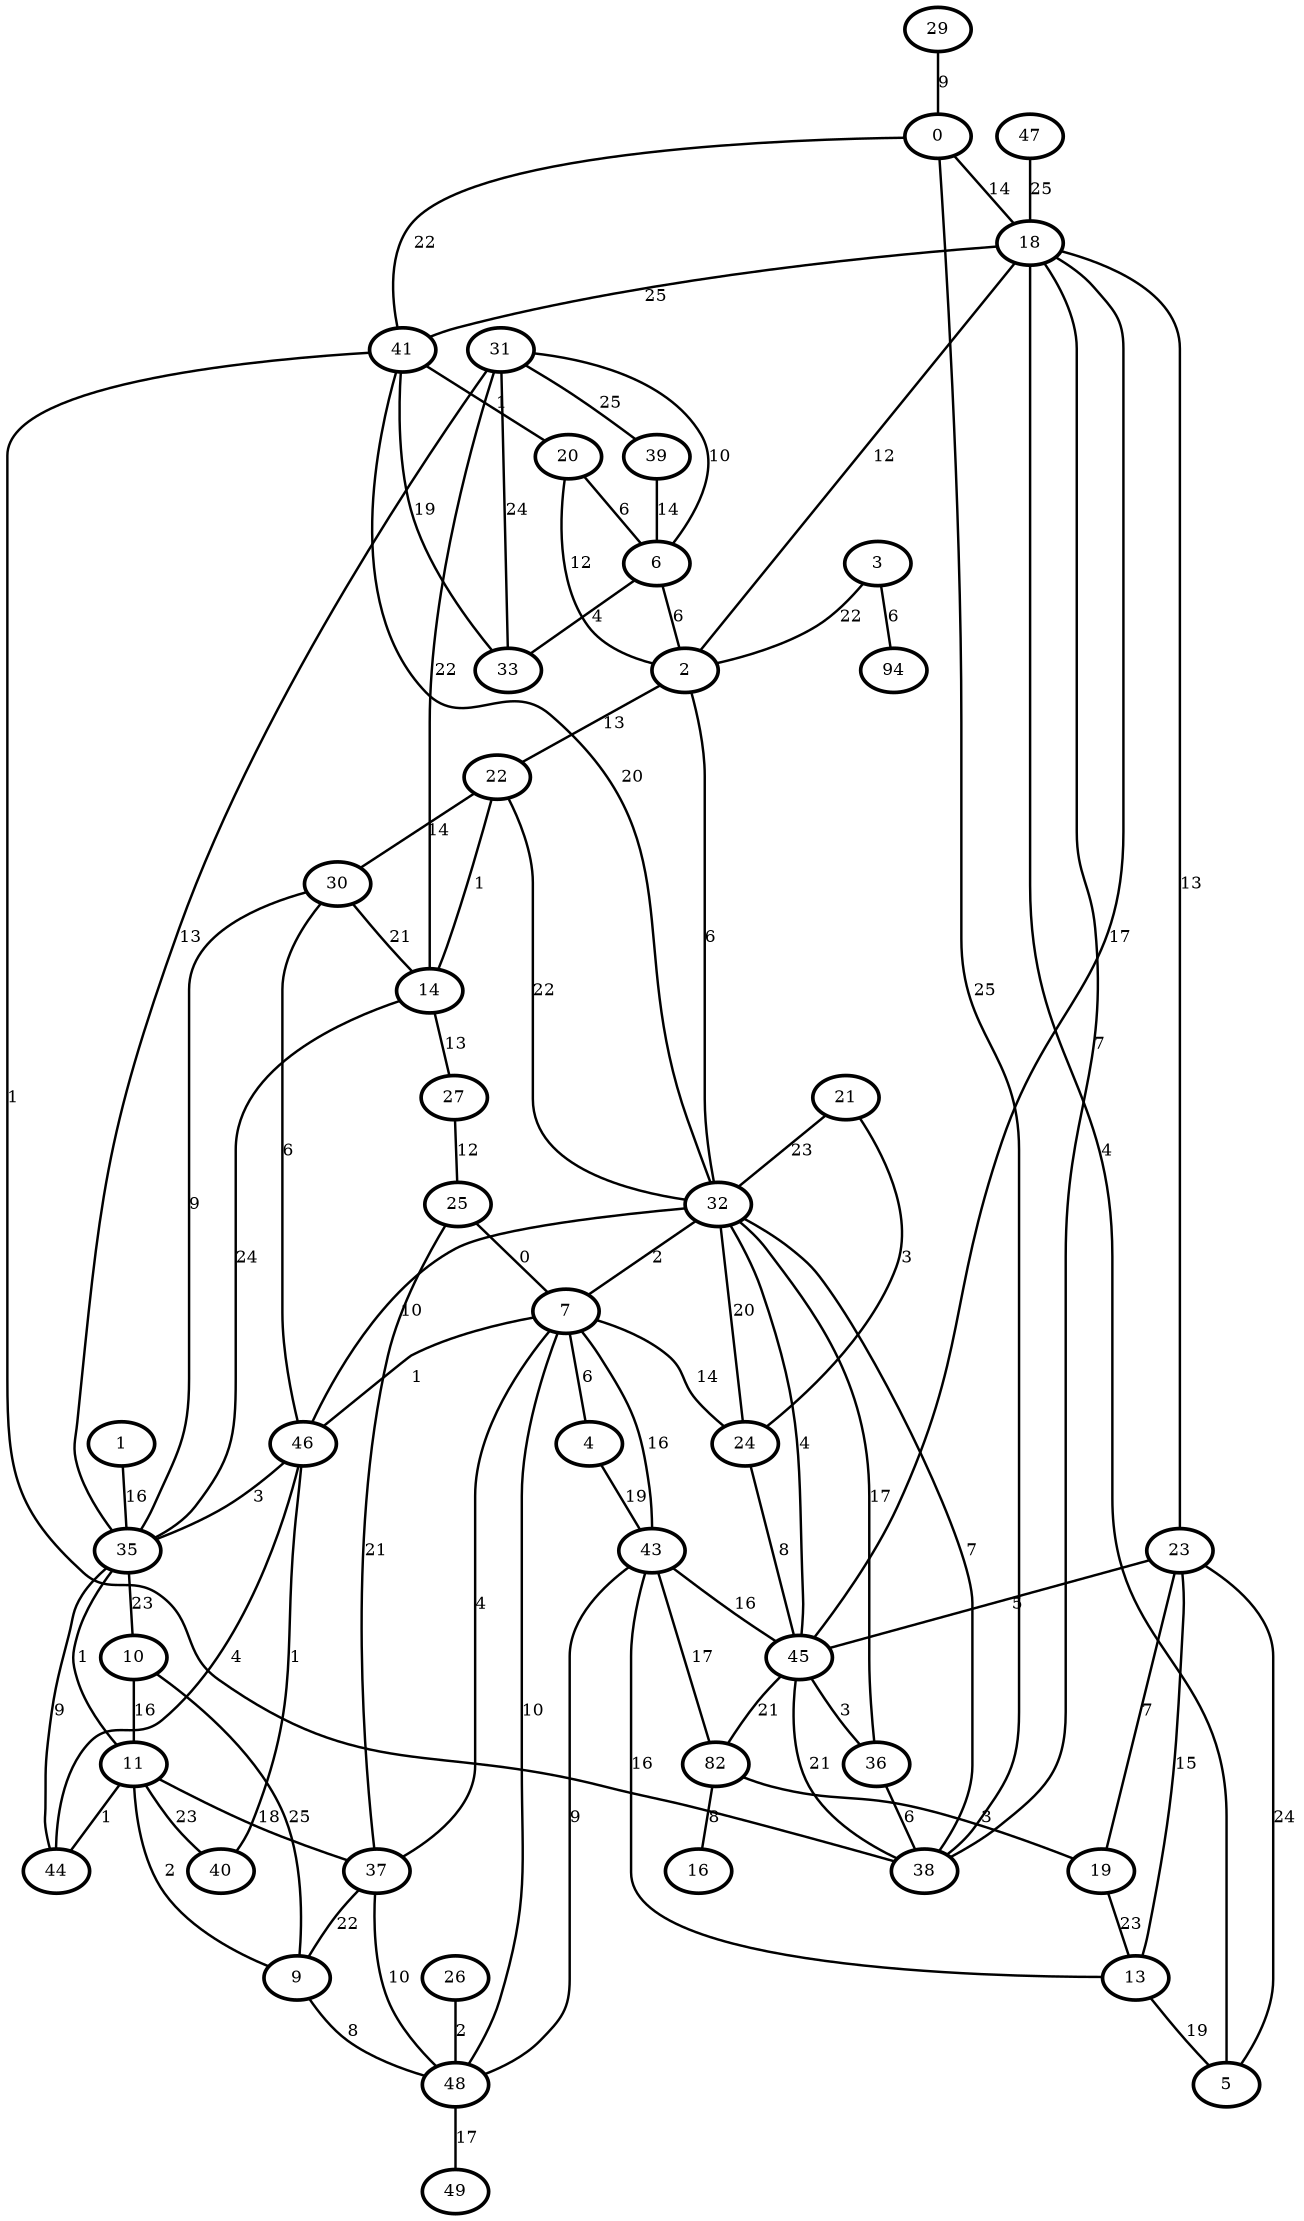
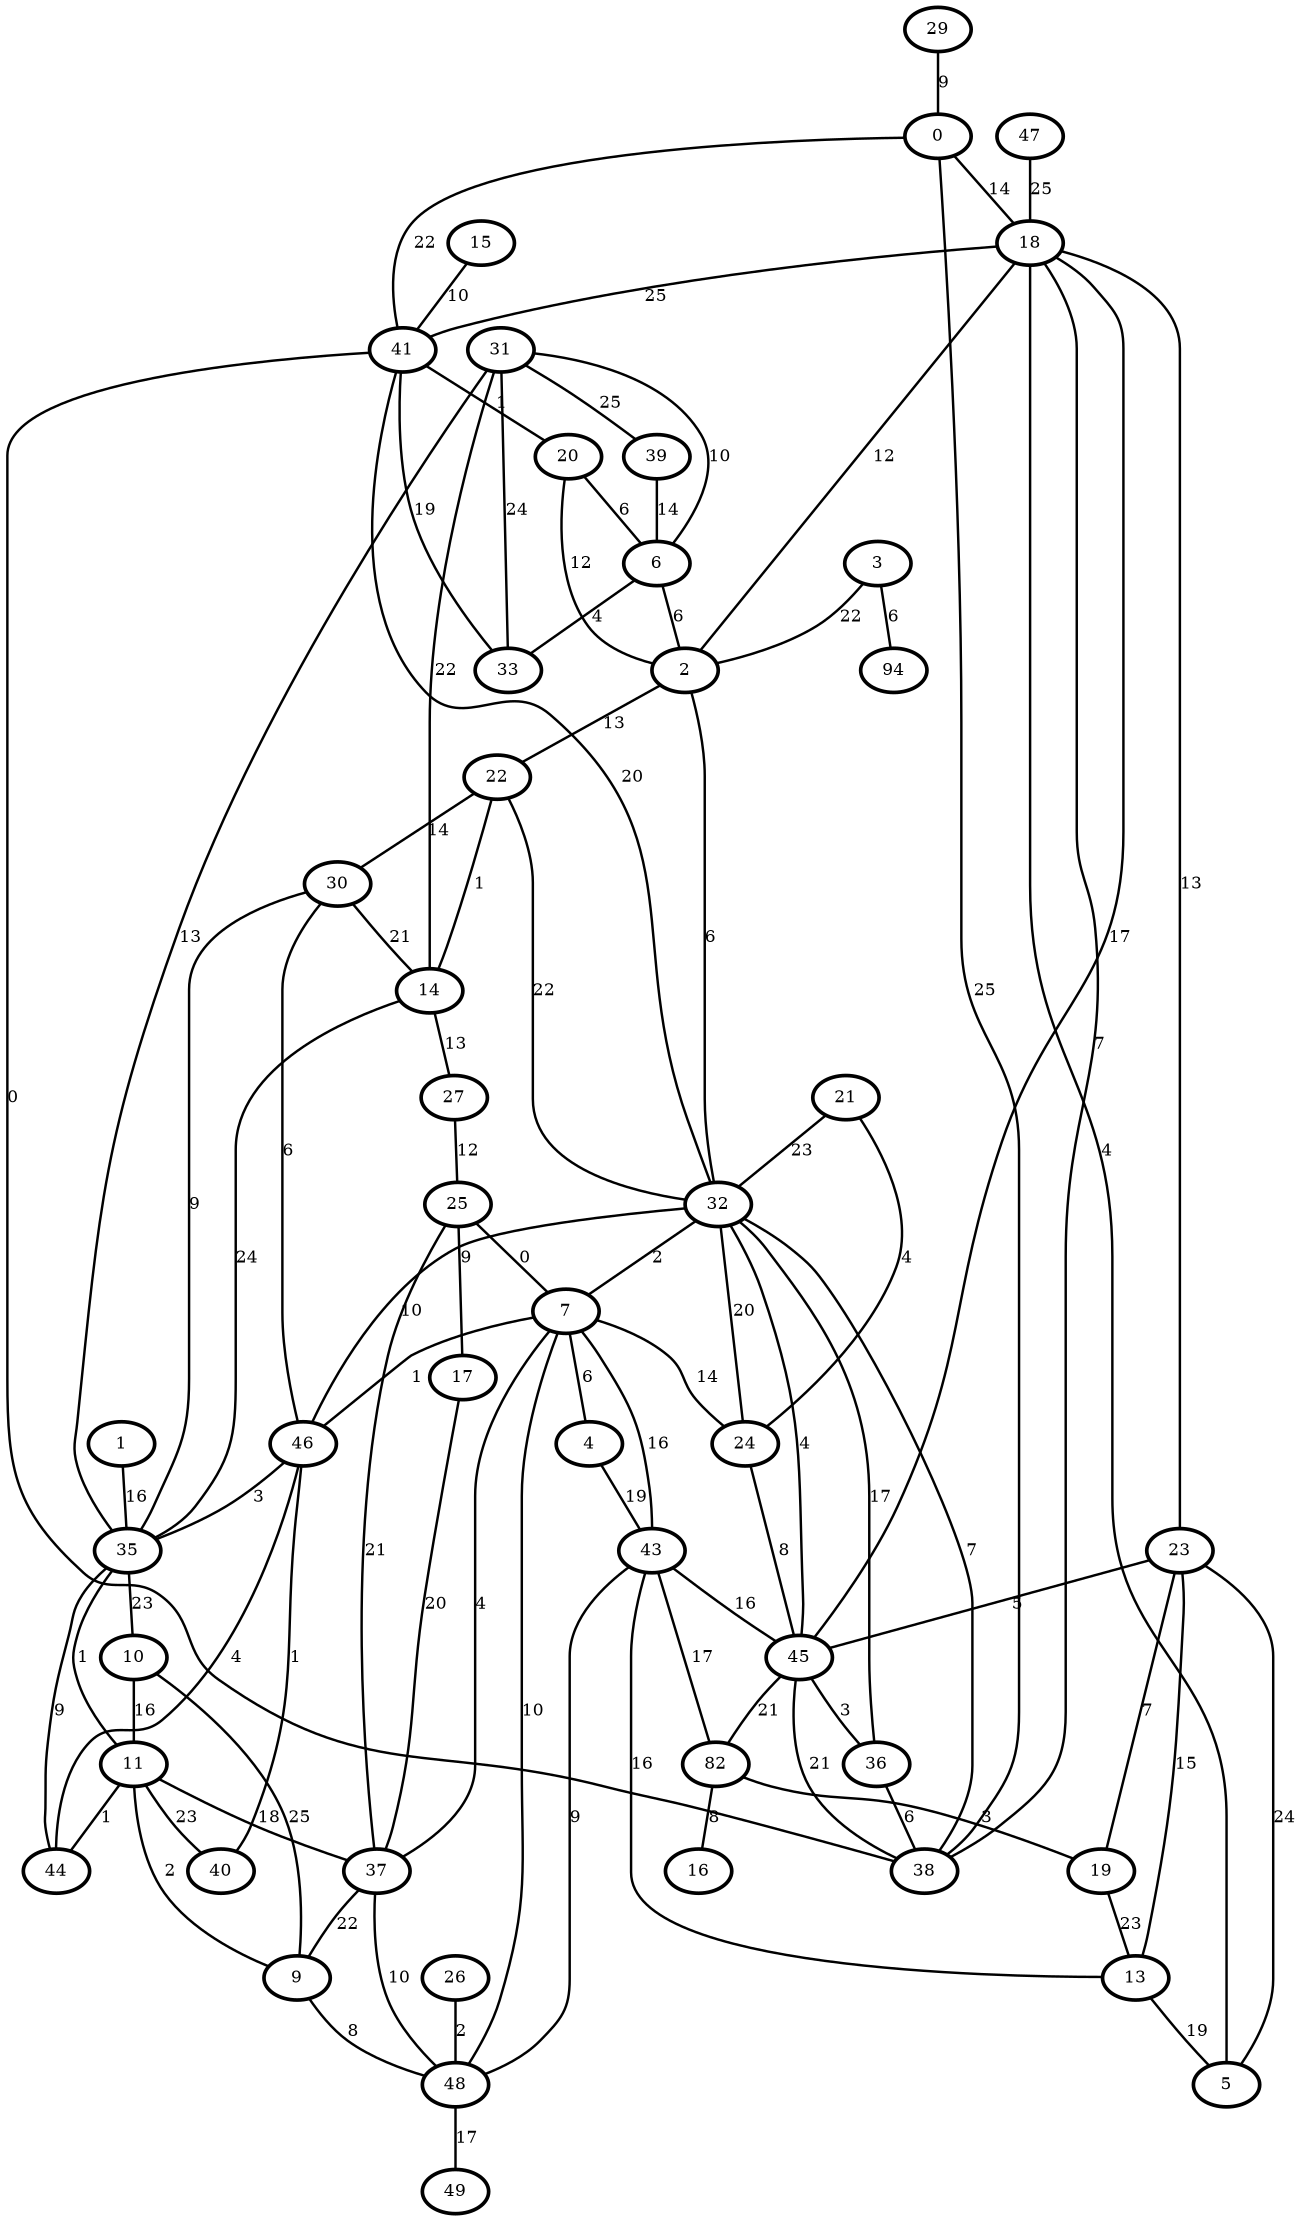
  graph {
    node [penwidth=3]
    edge [penwidth=2]
    0
    18
    41
    2
    5
    23
    45
    33
    20
    38
    1
    35
    44
    10
    14
    30
    22
    32
    3
    n20 [label=94]
    4
    43
    48
    13
    6
    7
    24
    37
    46
    9
    25
    49
    11
    40
    27
+   15
+   17
    19
    36
    n40 [label=82]
    21
    26
    29
    31
    39
    16
    47
    0 -- 18 [label=14]
    0 -- 41 [label=22]
    18 -- 41 [label=25]
    18 -- 2 [label=12]
    18 -- 5 [label=4]
    18 -- 23 [label=13]
    18 -- 45 [label=17]
    41 -- 33 [label=19]
    41 -- 20 [label=1]
-   41 -- 38 [label=1]
+   41 -- 38 [label=0]
    2 -- 22 [label=13]
    23 -- 5 [label=24]
    23 -- 45 [label=5]
    23 -- 13 [label=15]
    23 -- 19 [label=7]
    45 -- 38 [label=21]
    45 -- 36 [label=3]
    45 -- n40 [label=21]
    20 -- 2 [label=12]
    20 -- 6 [label=6]
    38 -- 0 [label=25]
    38 -- 18 [label=7]
    1 -- 35 [label=16]
    35 -- 44 [label=9]
    35 -- 10 [label=23]
    35 -- 14 [label=24]
    35 -- 30 [label=9]
    10 -- 9 [label=25]
    10 -- 11 [label=16]
    14 -- 22 [label=1]
    14 -- 27 [label=13]
    30 -- 14 [label=21]
    30 -- 46 [label=6]
    22 -- 30 [label=14]
    22 -- 32 [label=22]
    32 -- 41 [label=20]
    32 -- 2 [label=6]
    32 -- 45 [label=4]
    32 -- 38 [label=7]
    32 -- 7 [label=2]
    32 -- 24 [label=20]
    32 -- 46 [label=10]
    32 -- 36 [label=17]
    3 -- 2 [label=22]
    3 -- n20 [label=6]
    4 -- 43 [label=19]
    43 -- 45 [label=16]
    43 -- 48 [label=9]
    43 -- 13 [label=16]
    48 -- 7 [label=10]
    48 -- 49 [label=17]
    13 -- 5 [label=19]
    6 -- 2 [label=6]
    6 -- 33 [label=4]
    7 -- 4 [label=6]
    7 -- 43 [label=16]
    7 -- 24 [label=14]
    7 -- 37 [label=4]
    7 -- 46 [label=1]
    24 -- 45 [label=8]
    37 -- 48 [label=10]
    37 -- 9 [label=22]
    37 -- 25 [label=21]
    46 -- 35 [label=3]
    46 -- 44 [label=4]
    9 -- 48 [label=8]
    25 -- 7 [label=0]
+   25 -- 17 [label=9]
    11 -- 35 [label=1]
    11 -- 44 [label=1]
    11 -- 37 [label=18]
    11 -- 9 [label=2]
    11 -- 40 [label=23]
    40 -- 46 [label=1]
    27 -- 25 [label=12]
+   15 -- 41 [label=10]
+   17 -- 37 [label=20]
    19 -- 13 [label=23]
    36 -- 38 [label=6]
    n40 -- 43 [label=17]
    n40 -- 19 [label=3]
    n40 -- 16 [label=8]
    21 -- 32 [label=23]
-   21 -- 24 [label=3]
+   21 -- 24 [label=4]
    26 -- 48 [label=2]
    29 -- 0 [label=9]
    31 -- 33 [label=24]
    31 -- 35 [label=13]
    31 -- 14 [label=22]
    31 -- 6 [label=10]
    31 -- 39 [label=25]
    39 -- 6 [label=14]
    47 -- 18 [label=25]
  }
